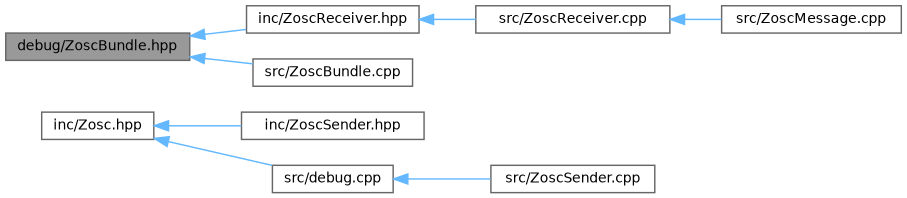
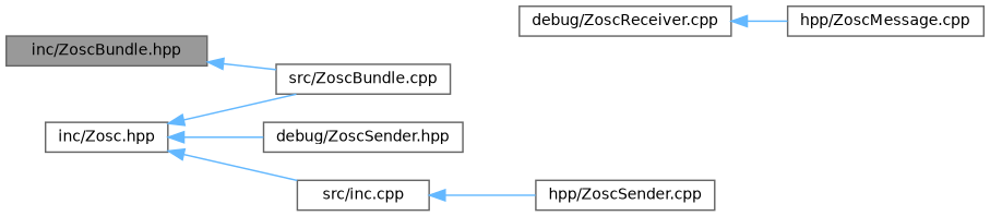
  digraph {
    rankdir=LR
    node [color=grey40 fillcolor=white fontname=Helvetica fontsize=10 shape=box style=filled]
    edge [color=steelblue1 dir=back fontname=Helvetica fontsize=10 labelfontname=Helvetica labelfontsize=10 style=solid]
-   n1 [color=gray40 fillcolor=grey60 fontcolor=black height=0.2 label="debug/ZoscBundle.hpp" width=0.4]
-   n2 [height=0.2 label="inc/ZoscReceiver.hpp" width=0.4]
+   n1 [color=gray40 fillcolor=grey60 fontcolor=black height=0.2 label="inc/ZoscBundle.hpp" width=0.4]
    n3 [height=0.2 label="src/ZoscBundle.cpp" width=0.4]
    n4 [height=0.2 label="inc/Zosc.hpp" width=0.4]
-   n5 [height=0.2 label="inc/ZoscSender.hpp" width=0.4]
-   n6 [height=0.2 label="src/debug.cpp" width=0.4]
-   n7 [height=0.2 label="src/ZoscReceiver.cpp" width=0.4]
-   n8 [height=0.2 label="src/ZoscMessage.cpp" width=0.4]
-   n9 [height=0.2 label="src/ZoscSender.cpp" width=0.4]
-   n1 -> n2
+   n5 [height=0.2 label="debug/ZoscSender.hpp" width=0.4]
+   n6 [height=0.2 label="src/inc.cpp" width=0.4]
+   n7 [height=0.2 label="debug/ZoscReceiver.cpp" width=0.4]
+   n8 [height=0.2 label="hpp/ZoscMessage.cpp" width=0.4]
+   n9 [height=0.2 label="hpp/ZoscSender.cpp" width=0.4]
    n1 -> n3
-   n2 -> n7
+   n4 -> n3
    n4 -> n5
    n4 -> n6
    n6 -> n9
    n7 -> n8
  }
